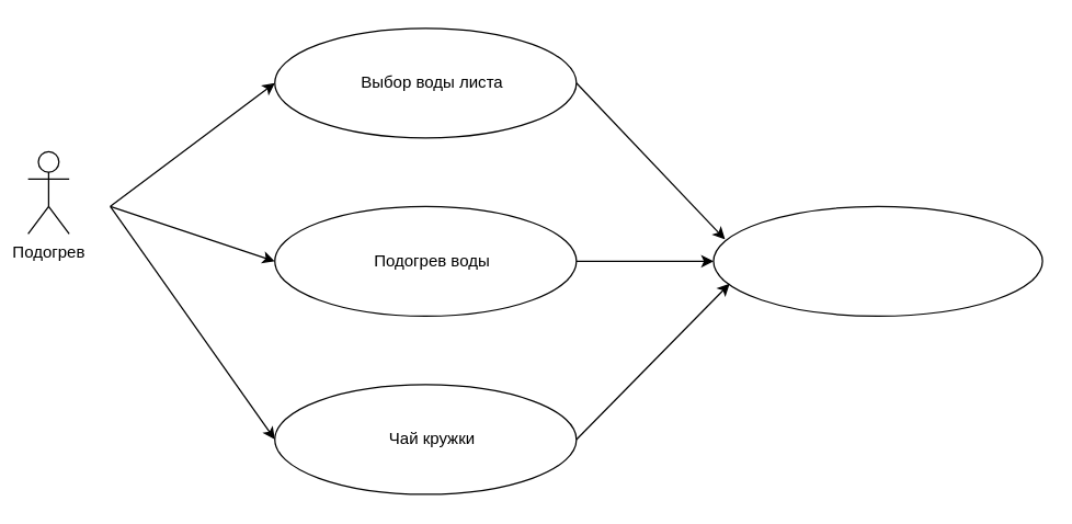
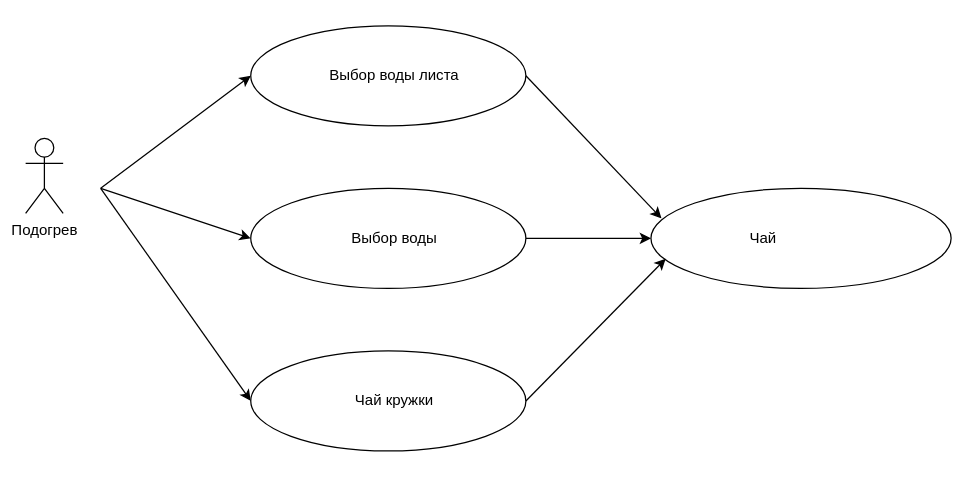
  <mxCell id="0" />
  <mxCell id="1" parent="0" />
  <mxCell id="2" value="Подогрев" style="shape=umlActor;verticalLabelPosition=bottom;verticalAlign=top;html=1;outlineConnect=0;" vertex="1" parent="1"><mxGeometry x="20" y="110" width="30" height="60" as="geometry" /></mxCell>
  <mxCell id="3" value="" style="ellipse;whiteSpace=wrap;html=1;" vertex="1" parent="1"><mxGeometry x="200" y="20" width="220" height="80" as="geometry" /></mxCell>
  <mxCell id="4" value="" style="ellipse;whiteSpace=wrap;html=1;" vertex="1" parent="1"><mxGeometry x="200" y="150" width="220" height="80" as="geometry" /></mxCell>
  <mxCell id="5" value="" style="ellipse;whiteSpace=wrap;html=1;" vertex="1" parent="1"><mxGeometry x="200" y="280" width="220" height="80" as="geometry" /></mxCell>
  <mxCell id="6" value="" style="ellipse;whiteSpace=wrap;html=1;" vertex="1" parent="1"><mxGeometry x="520" y="150" width="240" height="80" as="geometry" /></mxCell>
  <mxCell id="7" value="" style="endArrow=classic;html=1;rounded=0;entryX=0;entryY=0.5;entryDx=0;entryDy=0;" edge="1" parent="1" target="3"><mxGeometry width="50" height="50" relative="1" as="geometry"><mxPoint x="80" y="150" as="sourcePoint" /><mxPoint x="130" y="100" as="targetPoint" /></mxGeometry></mxCell>
  <mxCell id="8" value="" style="endArrow=classic;html=1;rounded=0;entryX=0;entryY=0.5;entryDx=0;entryDy=0;" edge="1" parent="1" target="4"><mxGeometry width="50" height="50" relative="1" as="geometry"><mxPoint x="80" y="150" as="sourcePoint" /><mxPoint x="130" y="230" as="targetPoint" /></mxGeometry></mxCell>
  <mxCell id="9" value="" style="endArrow=classic;html=1;rounded=0;entryX=0;entryY=0.5;entryDx=0;entryDy=0;" edge="1" parent="1" target="5"><mxGeometry width="50" height="50" relative="1" as="geometry"><mxPoint x="80" y="150" as="sourcePoint" /><mxPoint x="160" y="280" as="targetPoint" /></mxGeometry></mxCell>
  <mxCell id="10" value="" style="endArrow=classic;html=1;rounded=0;exitX=1;exitY=0.5;exitDx=0;exitDy=0;entryX=0.049;entryY=0.704;entryDx=0;entryDy=0;entryPerimeter=0;" edge="1" parent="1" source="5" target="6"><mxGeometry width="50" height="50" relative="1" as="geometry"><mxPoint x="500" y="330" as="sourcePoint" /><mxPoint x="550" y="280" as="targetPoint" /></mxGeometry></mxCell>
  <mxCell id="11" value="" style="endArrow=classic;html=1;rounded=0;exitX=1;exitY=0.5;exitDx=0;exitDy=0;entryX=0;entryY=0.5;entryDx=0;entryDy=0;" edge="1" parent="1" source="4" target="6"><mxGeometry width="50" height="50" relative="1" as="geometry"><mxPoint x="580" y="420" as="sourcePoint" /><mxPoint x="630" y="370" as="targetPoint" /></mxGeometry></mxCell>
  <mxCell id="12" value="" style="endArrow=classic;html=1;rounded=0;exitX=1;exitY=0.5;exitDx=0;exitDy=0;entryX=0.035;entryY=0.3;entryDx=0;entryDy=0;entryPerimeter=0;" edge="1" parent="1" source="3" target="6"><mxGeometry width="50" height="50" relative="1" as="geometry"><mxPoint x="440" y="120" as="sourcePoint" /><mxPoint x="490" y="70" as="targetPoint" /></mxGeometry></mxCell>
  <mxCell id="13" value="Выбор воды листа" style="text;html=1;strokeColor=none;fillColor=none;align=center;verticalAlign=middle;whiteSpace=wrap;rounded=0;" vertex="1" parent="1"><mxGeometry x="240" y="45" width="150" height="30" as="geometry" /></mxCell>
- <mxCell id="14" value="Подогрев воды" style="text;html=1;strokeColor=none;fillColor=none;align=center;verticalAlign=middle;whiteSpace=wrap;rounded=0;" vertex="1" parent="1"><mxGeometry x="270" y="175" width="90" height="30" as="geometry" /></mxCell>
+ <mxCell id="14" value="Выбор воды" style="text;html=1;strokeColor=none;fillColor=none;align=center;verticalAlign=middle;whiteSpace=wrap;rounded=0;" vertex="1" parent="1"><mxGeometry x="270" y="175" width="90" height="30" as="geometry" /></mxCell>
  <mxCell id="15" value="Чай кружки" style="text;html=1;strokeColor=none;fillColor=none;align=center;verticalAlign=middle;whiteSpace=wrap;rounded=0;" vertex="1" parent="1"><mxGeometry x="260" y="305" width="110" height="30" as="geometry" /></mxCell>
+ <mxCell id="16" value="Чай" style="text;html=1;strokeColor=none;fillColor=none;align=center;verticalAlign=middle;whiteSpace=wrap;rounded=0;" vertex="1" parent="1"><mxGeometry x="580" y="175" width="60" height="30" as="geometry" /></mxCell>
